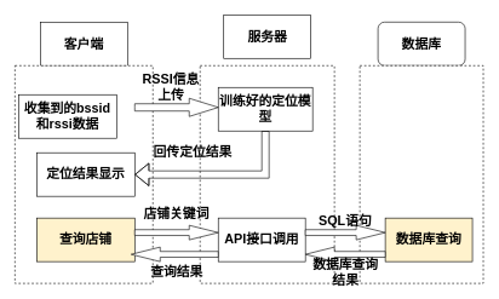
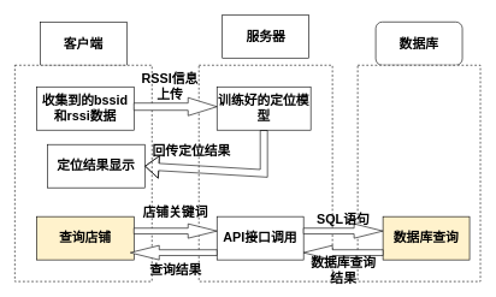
  <mxCell id="0" />
  <mxCell id="1" parent="0" />
  <mxCell id="2" value="客户端" style="rounded=0;whiteSpace=wrap;html=1;fontSize=18;fontStyle=1" vertex="1" parent="1"><mxGeometry x="55" y="30" width="120" height="60" as="geometry" /></mxCell>
  <mxCell id="3" value="服务器" style="rounded=0;whiteSpace=wrap;html=1;fontSize=18;fontStyle=1" vertex="1" parent="1"><mxGeometry x="307.5" y="20" width="120" height="60" as="geometry" /></mxCell>
  <mxCell id="4" value="数据库" style="whiteSpace=wrap;html=1;fontSize=18;fontStyle=1;rounded=1;" vertex="1" parent="1"><mxGeometry x="520" y="30" width="120" height="60" as="geometry" /></mxCell>
  <mxCell id="5" value="" style="rounded=0;whiteSpace=wrap;html=1;dashed=1;fontSize=18;fontStyle=1" vertex="1" parent="1"><mxGeometry x="20" y="90" width="190" height="300" as="geometry" /></mxCell>
  <mxCell id="6" value="" style="rounded=0;whiteSpace=wrap;html=1;dashed=1;fontSize=18;fontStyle=1" vertex="1" parent="1"><mxGeometry x="275" y="90" width="185" height="300" as="geometry" /></mxCell>
  <mxCell id="7" value="" style="rounded=0;whiteSpace=wrap;html=1;dashed=1;fontSize=18;fontStyle=1" vertex="1" parent="1"><mxGeometry x="495" y="90" width="170" height="300" as="geometry" /></mxCell>
- <mxCell id="8" value="收集到的bssid和rssi数据" style="rounded=0;whiteSpace=wrap;html=1;fontSize=18;fontStyle=1" vertex="1" parent="1"><mxGeometry x="25" y="130" width="135" height="60" as="geometry" /></mxCell>
+ <mxCell id="8" value="收集到的bssid和rssi数据" style="rounded=0;whiteSpace=wrap;html=1;fontSize=18;fontStyle=1" vertex="1" parent="1"><mxGeometry x="50" y="120" width="135" height="60" as="geometry" /></mxCell>
  <mxCell id="9" value="训练好的定位模型" style="rounded=0;whiteSpace=wrap;html=1;fontSize=18;fontStyle=1" vertex="1" parent="1"><mxGeometry x="300" y="120" width="130" height="60" as="geometry" /></mxCell>
  <mxCell id="10" value="" style="html=1;shadow=0;dashed=0;align=center;verticalAlign=middle;shape=mxgraph.arrows2.arrow;dy=0.6;dx=40;notch=0;fontSize=18;fontStyle=1" vertex="1" parent="1"><mxGeometry x="185" y="135" width="115" height="25" as="geometry" /></mxCell>
  <mxCell id="11" value="RSSI信息上传" style="text;html=1;strokeColor=none;fillColor=none;align=center;verticalAlign=middle;whiteSpace=wrap;rounded=0;fontSize=18;fontStyle=1" vertex="1" parent="1"><mxGeometry x="195" y="105" width="80" height="30" as="geometry" /></mxCell>
- <mxCell id="12" value="定位结果显示" style="rounded=0;whiteSpace=wrap;html=1;fontSize=18;fontStyle=1" vertex="1" parent="1"><mxGeometry x="50" y="210" width="135" height="60" as="geometry" /></mxCell>
+ <mxCell id="12" value="定位结果显示" style="rounded=0;whiteSpace=wrap;html=1;fontSize=18;fontStyle=1" vertex="1" parent="1"><mxGeometry x="65" y="200" width="135" height="60" as="geometry" /></mxCell>
  <mxCell id="13" value="" style="shape=flexArrow;endArrow=classic;html=1;rounded=0;entryX=1;entryY=0.5;entryDx=0;entryDy=0;fontSize=18;fontStyle=1" edge="1" parent="1" source="9" target="12"><mxGeometry width="50" height="50" relative="1" as="geometry"><mxPoint x="250" y="420" as="sourcePoint" /><mxPoint x="410" y="410" as="targetPoint" /><Array as="points"><mxPoint x="365" y="240" /></Array></mxGeometry></mxCell>
  <mxCell id="14" value="回传定位结果" style="text;html=1;strokeColor=none;fillColor=none;align=center;verticalAlign=middle;whiteSpace=wrap;rounded=0;fontSize=18;fontStyle=1" vertex="1" parent="1"><mxGeometry x="210" y="195" width="110" height="30" as="geometry" /></mxCell>
  <mxCell id="15" value="查询店铺" style="rounded=0;whiteSpace=wrap;html=1;fontSize=18;fontStyle=1;fillColor=#fff2cc;" vertex="1" parent="1"><mxGeometry x="50" y="300" width="135" height="60" as="geometry" /></mxCell>
  <mxCell id="16" value="API接口调用" style="rounded=0;whiteSpace=wrap;html=1;fontSize=18;fontStyle=1" vertex="1" parent="1"><mxGeometry x="300" y="300" width="120" height="60" as="geometry" /></mxCell>
  <mxCell id="17" value="数据库查询" style="rounded=0;whiteSpace=wrap;html=1;fontSize=18;fontStyle=1;fillColor=#fff2cc;" vertex="1" parent="1"><mxGeometry x="530" y="300" width="120" height="60" as="geometry" /></mxCell>
  <mxCell id="18" value="" style="html=1;shadow=0;dashed=0;align=center;verticalAlign=middle;shape=mxgraph.arrows2.arrow;dy=0.6;dx=40;notch=0;fontSize=18;fontStyle=1" vertex="1" parent="1"><mxGeometry x="185" y="310" width="115" height="20" as="geometry" /></mxCell>
  <mxCell id="19" value="" style="html=1;shadow=0;dashed=0;align=center;verticalAlign=middle;shape=mxgraph.arrows2.arrow;dy=0.6;dx=40;notch=0;fontSize=18;fontStyle=1" vertex="1" parent="1"><mxGeometry x="420" y="310" width="110" height="20" as="geometry" /></mxCell>
  <mxCell id="20" value="店铺关键词" style="text;html=1;strokeColor=none;fillColor=none;align=center;verticalAlign=middle;whiteSpace=wrap;rounded=0;fontSize=18;fontStyle=1" vertex="1" parent="1"><mxGeometry x="195" y="280" width="95" height="30" as="geometry" /></mxCell>
  <mxCell id="21" value="SQL语句" style="text;html=1;strokeColor=none;fillColor=none;align=center;verticalAlign=middle;whiteSpace=wrap;rounded=0;fontSize=18;fontStyle=1" vertex="1" parent="1"><mxGeometry x="435" y="290" width="80" height="30" as="geometry" /></mxCell>
  <mxCell id="22" value="" style="html=1;shadow=0;dashed=0;align=center;verticalAlign=middle;shape=mxgraph.arrows2.arrow;dy=0.6;dx=40;flipH=1;notch=0;fontSize=18;fontStyle=1" vertex="1" parent="1"><mxGeometry x="420" y="340" width="110" height="20" as="geometry" /></mxCell>
  <mxCell id="23" value="" style="html=1;shadow=0;dashed=0;align=center;verticalAlign=middle;shape=mxgraph.arrows2.arrow;dy=0.6;dx=40;flipH=1;notch=0;fontSize=18;fontStyle=1" vertex="1" parent="1"><mxGeometry x="180" y="340" width="120" height="20" as="geometry" /></mxCell>
  <mxCell id="24" value="查询结果" style="text;html=1;strokeColor=none;fillColor=none;align=center;verticalAlign=middle;whiteSpace=wrap;rounded=0;fontSize=18;fontStyle=1" vertex="1" parent="1"><mxGeometry x="202.5" y="360" width="80" height="30" as="geometry" /></mxCell>
  <mxCell id="25" value="数据库查询结果" style="text;html=1;strokeColor=none;fillColor=none;align=center;verticalAlign=middle;whiteSpace=wrap;rounded=0;fontSize=18;fontStyle=1" vertex="1" parent="1"><mxGeometry x="427.5" y="360" width="95" height="30" as="geometry" /></mxCell>
